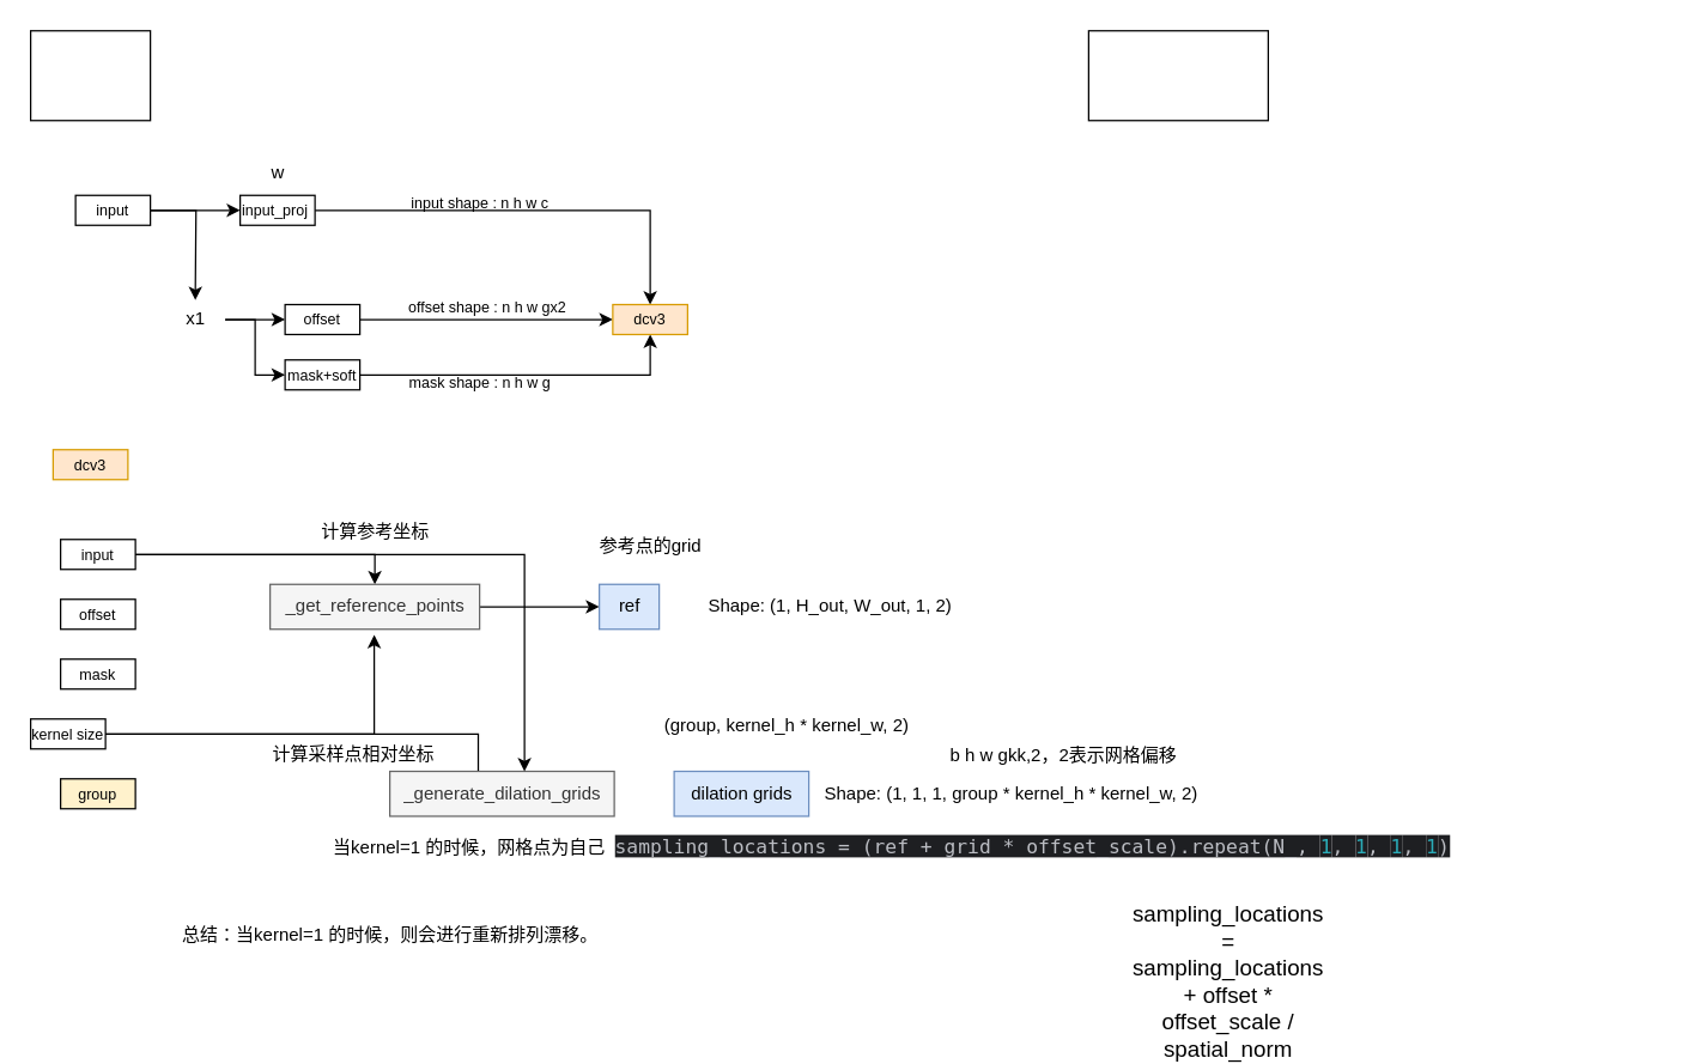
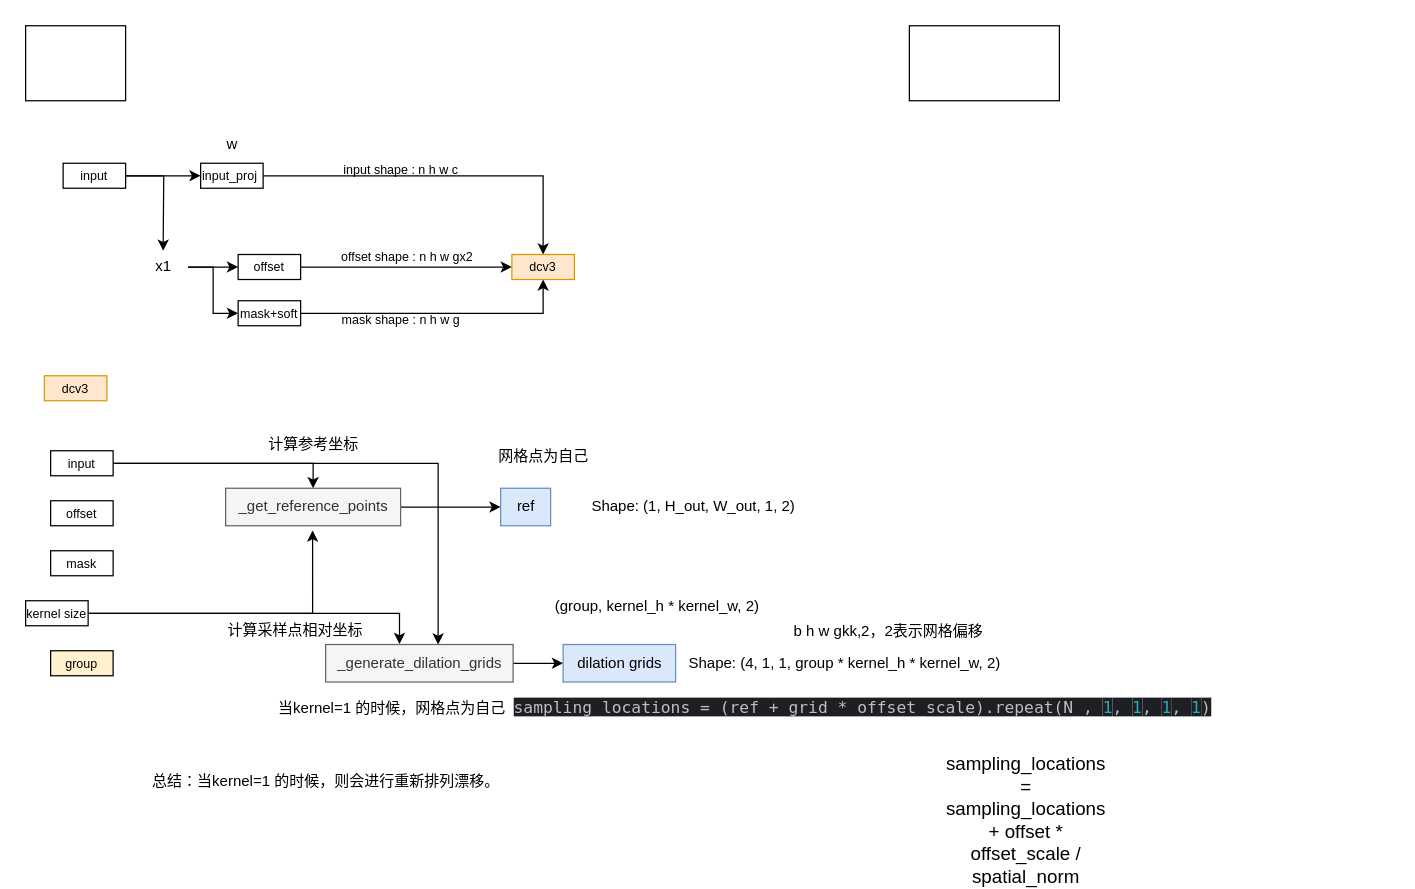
  <mxCell id="0" />
  <mxCell id="1" parent="0" />
  <mxCell id="2" value="" style="rounded=0;whiteSpace=wrap;html=1;" vertex="1" parent="1"><mxGeometry x="727" width="120" height="60" as="geometry" y="20" /></mxCell>
  <mxCell id="3" value="" style="rounded=0;whiteSpace=wrap;html=1;" vertex="1" parent="1"><mxGeometry width="80" height="60" as="geometry" x="20" y="20" /></mxCell>
  <mxCell id="4" style="edgeStyle=orthogonalEdgeStyle;rounded=0;orthogonalLoop=1;jettySize=auto;html=1;entryX=0;entryY=0.5;entryDx=0;entryDy=0;" edge="1" parent="1" source="6" target="10"><mxGeometry relative="1" as="geometry" /></mxCell>
  <mxCell id="5" style="edgeStyle=orthogonalEdgeStyle;rounded=0;orthogonalLoop=1;jettySize=auto;html=1;" edge="1" parent="1" source="6"><mxGeometry relative="1" as="geometry"><mxPoint x="130" y="200" as="targetPoint" /></mxGeometry></mxCell>
  <mxCell id="6" value="&lt;span style=&quot;font-size: 10px;&quot;&gt;input&lt;/span&gt;" style="rounded=0;whiteSpace=wrap;html=1;" vertex="1" parent="1"><mxGeometry x="50" y="130" width="50" height="20" as="geometry" /></mxCell>
  <mxCell id="7" style="edgeStyle=orthogonalEdgeStyle;rounded=0;orthogonalLoop=1;jettySize=auto;html=1;entryX=0;entryY=0.5;entryDx=0;entryDy=0;" edge="1" parent="1" source="8" target="19"><mxGeometry relative="1" as="geometry" /></mxCell>
  <mxCell id="8" value="&lt;font style=&quot;font-size: 10px;&quot;&gt;offset&lt;/font&gt;" style="rounded=0;whiteSpace=wrap;html=1;" vertex="1" parent="1"><mxGeometry x="190" y="203" width="50" height="20" as="geometry" /></mxCell>
  <mxCell id="9" style="edgeStyle=orthogonalEdgeStyle;rounded=0;orthogonalLoop=1;jettySize=auto;html=1;" edge="1" parent="1" source="10" target="19"><mxGeometry relative="1" as="geometry" /></mxCell>
  <mxCell id="10" value="&lt;font style=&quot;font-size: 10px;&quot;&gt;input_proj&amp;nbsp;&lt;/font&gt;" style="rounded=0;whiteSpace=wrap;html=1;" vertex="1" parent="1"><mxGeometry x="160" y="130" width="50" height="20" as="geometry" /></mxCell>
  <mxCell id="11" value="w" style="text;html=1;align=center;verticalAlign=middle;resizable=0;points=[];autosize=1;strokeColor=none;fillColor=none;" vertex="1" parent="1"><mxGeometry x="170" y="100" width="30" height="30" as="geometry" /></mxCell>
  <mxCell id="12" style="edgeStyle=orthogonalEdgeStyle;rounded=0;orthogonalLoop=1;jettySize=auto;html=1;entryX=0;entryY=0.5;entryDx=0;entryDy=0;" edge="1" parent="1" source="14" target="8"><mxGeometry relative="1" as="geometry" /></mxCell>
  <mxCell id="13" style="edgeStyle=orthogonalEdgeStyle;rounded=0;orthogonalLoop=1;jettySize=auto;html=1;entryX=0;entryY=0.5;entryDx=0;entryDy=0;" edge="1" parent="1" source="14" target="16"><mxGeometry relative="1" as="geometry" /></mxCell>
  <mxCell id="14" value="x1" style="text;html=1;align=center;verticalAlign=middle;resizable=0;points=[];autosize=1;strokeColor=none;fillColor=none;" vertex="1" parent="1"><mxGeometry x="110" y="198" width="40" height="30" as="geometry" /></mxCell>
  <mxCell id="15" style="edgeStyle=orthogonalEdgeStyle;rounded=0;orthogonalLoop=1;jettySize=auto;html=1;entryX=0.5;entryY=1;entryDx=0;entryDy=0;" edge="1" parent="1" source="16" target="19"><mxGeometry relative="1" as="geometry" /></mxCell>
  <mxCell id="16" value="&lt;font style=&quot;font-size: 10px;&quot;&gt;mask+soft&lt;/font&gt;" style="rounded=0;whiteSpace=wrap;html=1;" vertex="1" parent="1"><mxGeometry x="190" y="240" width="50" height="20" as="geometry" /></mxCell>
  <mxCell id="17" value="&lt;font style=&quot;font-size: 10px;&quot;&gt;offset shape : n h w gx2&lt;/font&gt;" style="text;html=1;align=center;verticalAlign=middle;resizable=0;points=[];autosize=1;strokeColor=none;fillColor=none;" vertex="1" parent="1"><mxGeometry x="260" y="190" width="130" height="30" as="geometry" /></mxCell>
  <mxCell id="18" value="&lt;font style=&quot;font-size: 10px;&quot;&gt;mask shape : n h w g&lt;/font&gt;" style="text;html=1;align=center;verticalAlign=middle;resizable=0;points=[];autosize=1;strokeColor=none;fillColor=none;" vertex="1" parent="1"><mxGeometry x="260" y="240" width="120" height="30" as="geometry" /></mxCell>
  <mxCell id="19" value="&lt;font style=&quot;font-size: 10px;&quot;&gt;dcv3&lt;/font&gt;" style="rounded=0;whiteSpace=wrap;html=1;fillColor=#ffe6cc;strokeColor=#d79b00;" vertex="1" parent="1"><mxGeometry x="409" y="203" width="50" height="20" as="geometry" /></mxCell>
  <mxCell id="20" value="&lt;font style=&quot;font-size: 10px;&quot;&gt;input shape : n h w c&lt;/font&gt;" style="text;html=1;align=center;verticalAlign=middle;resizable=0;points=[];autosize=1;strokeColor=none;fillColor=none;" vertex="1" parent="1"><mxGeometry x="260" y="120" width="120" height="30" as="geometry" /></mxCell>
  <mxCell id="21" value="&lt;font style=&quot;font-size: 10px;&quot;&gt;dcv3&lt;/font&gt;" style="rounded=0;whiteSpace=wrap;html=1;fillColor=#ffe6cc;strokeColor=#d79b00;" vertex="1" parent="1"><mxGeometry x="35" y="300" width="50" height="20" as="geometry" /></mxCell>
  <mxCell id="22" style="edgeStyle=orthogonalEdgeStyle;rounded=0;orthogonalLoop=1;jettySize=auto;html=1;" edge="1" parent="1" source="23" target="29"><mxGeometry relative="1" as="geometry" /></mxCell>
  <mxCell id="23" value="&lt;font style=&quot;font-size: 10px;&quot;&gt;input&lt;/font&gt;" style="rounded=0;whiteSpace=wrap;html=1;" vertex="1" parent="1"><mxGeometry x="40" y="360" width="50" height="20" as="geometry" /></mxCell>
  <mxCell id="24" value="&lt;font style=&quot;font-size: 10px;&quot;&gt;offset&lt;/font&gt;" style="rounded=0;whiteSpace=wrap;html=1;" vertex="1" parent="1"><mxGeometry x="40" y="400" width="50" height="20" as="geometry" /></mxCell>
  <mxCell id="25" value="&lt;font style=&quot;font-size: 10px;&quot;&gt;mask&lt;/font&gt;" style="rounded=0;whiteSpace=wrap;html=1;" vertex="1" parent="1"><mxGeometry x="40" y="440" width="50" height="20" as="geometry" /></mxCell>
  <mxCell id="26" value="&lt;font style=&quot;font-size: 10px;&quot;&gt;kernel size&lt;/font&gt;" style="rounded=0;whiteSpace=wrap;html=1;" vertex="1" parent="1"><mxGeometry x="20" y="480" width="50" height="20" as="geometry" /></mxCell>
  <mxCell id="27" value="&lt;font style=&quot;font-size: 10px;&quot;&gt;group&lt;/font&gt;" style="rounded=0;whiteSpace=wrap;html=1;fillColor=#fff2cc;" vertex="1" parent="1"><mxGeometry x="40" y="520" width="50" height="20" as="geometry" /></mxCell>
  <mxCell id="28" style="edgeStyle=orthogonalEdgeStyle;rounded=0;orthogonalLoop=1;jettySize=auto;html=1;" edge="1" parent="1" source="29"><mxGeometry relative="1" as="geometry"><mxPoint x="400" y="405" as="targetPoint" /></mxGeometry></mxCell>
  <mxCell id="29" value="_get_reference_points" style="text;html=1;align=center;verticalAlign=middle;resizable=0;points=[];autosize=1;strokeColor=#666666;fillColor=#f5f5f5;fontColor=#333333;" vertex="1" parent="1"><mxGeometry x="180" y="390" width="140" height="30" as="geometry" /></mxCell>
  <mxCell id="30" style="edgeStyle=orthogonalEdgeStyle;rounded=0;orthogonalLoop=1;jettySize=auto;html=1;entryX=0.497;entryY=1.124;entryDx=0;entryDy=0;entryPerimeter=0;" edge="1" parent="1" source="26" target="29"><mxGeometry relative="1" as="geometry" /></mxCell>
  <mxCell id="31" value="ref" style="text;html=1;align=center;verticalAlign=middle;resizable=0;points=[];autosize=1;strokeColor=#6c8ebf;fillColor=#dae8fc;" vertex="1" parent="1"><mxGeometry x="400" y="390" width="40" height="30" as="geometry" /></mxCell>
  <mxCell id="32" value="Shape: (1, H_out, W_out, 1, 2)" style="text;html=1;align=center;verticalAlign=middle;resizable=0;points=[];autosize=1;strokeColor=none;fillColor=none;" vertex="1" parent="1"><mxGeometry x="459" y="390" width="190" height="30" as="geometry" /></mxCell>
+ <mxCell id="33" style="edgeStyle=orthogonalEdgeStyle;rounded=0;orthogonalLoop=1;jettySize=auto;html=1;" edge="1" parent="1" source="34" target="38"><mxGeometry relative="1" as="geometry" /></mxCell>
  <mxCell id="34" value="_generate_dilation_grids" style="text;html=1;align=center;verticalAlign=middle;resizable=0;points=[];autosize=1;strokeColor=#666666;fillColor=#f5f5f5;fontColor=#333333;" vertex="1" parent="1"><mxGeometry x="260" y="515" width="150" height="30" as="geometry" /></mxCell>
  <mxCell id="35" style="edgeStyle=orthogonalEdgeStyle;rounded=0;orthogonalLoop=1;jettySize=auto;html=1;" edge="1" parent="1" source="23" target="34"><mxGeometry relative="1" as="geometry"><mxPoint x="290" y="530" as="targetPoint" /><Array as="points"><mxPoint x="350" y="370" /></Array></mxGeometry></mxCell>
- <mxCell id="36" style="edgeStyle=orthogonalEdgeStyle;rounded=0;orthogonalLoop=1;jettySize=auto;html=1;entryX=0.394;entryY=-0.012;entryDx=0;entryDy=0;entryPerimeter=0;endArrow=none;" edge="1" parent="1" source="26" target="34"><mxGeometry relative="1" as="geometry"><mxPoint x="319" y="510" as="targetPoint" /></mxGeometry></mxCell>
- <mxCell id="37" value="参考点的grid" style="text;html=1;align=center;verticalAlign=middle;resizable=0;points=[];autosize=1;strokeColor=none;fillColor=none;" vertex="1" parent="1"><mxGeometry x="389" y="350" width="90" height="30" as="geometry" /></mxCell>
+ <mxCell id="36" style="edgeStyle=orthogonalEdgeStyle;rounded=0;orthogonalLoop=1;jettySize=auto;html=1;entryX=0.394;entryY=-0.012;entryDx=0;entryDy=0;entryPerimeter=0;" edge="1" parent="1" source="26" target="34"><mxGeometry relative="1" as="geometry"><mxPoint x="319" y="510" as="targetPoint" /></mxGeometry></mxCell>
+ <mxCell id="37" value="网格点为自己" style="text;html=1;align=center;verticalAlign=middle;resizable=0;points=[];autosize=1;strokeColor=none;fillColor=none;" vertex="1" parent="1"><mxGeometry x="389" y="350" width="90" height="30" as="geometry" /></mxCell>
  <mxCell id="38" value="dilation grids" style="text;html=1;align=center;verticalAlign=middle;resizable=0;points=[];autosize=1;strokeColor=#6c8ebf;fillColor=#dae8fc;" vertex="1" parent="1"><mxGeometry x="450" y="515" width="90" height="30" as="geometry" /></mxCell>
  <mxCell id="39" value="计算采样点相对坐标" style="text;whiteSpace=wrap;html=1;" vertex="1" parent="1"><mxGeometry x="180" y="490" width="120" height="30" as="geometry" /></mxCell>
  <mxCell id="40" value="计算参考坐标" style="text;html=1;align=center;verticalAlign=middle;resizable=0;points=[];autosize=1;strokeColor=none;fillColor=none;" vertex="1" parent="1"><mxGeometry x="200" y="340" width="100" height="30" as="geometry" /></mxCell>
- <mxCell id="41" value="Shape: (1, 1, 1, group * kernel_h * kernel_w, 2)" style="text;html=1;align=center;verticalAlign=middle;resizable=0;points=[];autosize=1;strokeColor=none;fillColor=none;" vertex="1" parent="1"><mxGeometry x="540" y="515" width="270" height="30" as="geometry" /></mxCell>
+ <mxCell id="41" value="Shape: (4, 1, 1, group * kernel_h * kernel_w, 2)" style="text;html=1;align=center;verticalAlign=middle;resizable=0;points=[];autosize=1;strokeColor=none;fillColor=none;" vertex="1" parent="1"><mxGeometry x="540" y="515" width="270" height="30" as="geometry" /></mxCell>
  <mxCell id="42" value="(group, kernel_h * kernel_w, 2)" style="text;html=1;align=center;verticalAlign=middle;resizable=0;points=[];autosize=1;strokeColor=none;fillColor=none;" vertex="1" parent="1"><mxGeometry x="430" y="470" width="190" height="30" as="geometry" /></mxCell>
  <mxCell id="43" value="b h w gkk,2，2表示网格偏移" style="text;html=1;align=center;verticalAlign=middle;resizable=0;points=[];autosize=1;strokeColor=none;fillColor=none;" vertex="1" parent="1"><mxGeometry x="625" y="490" width="170" height="30" as="geometry" /></mxCell>
  <mxCell id="44" value="当kernel=1 的时候，网格点为自己&amp;nbsp;&amp;nbsp;&lt;span style=&quot;font-family: &amp;quot;JetBrains Mono&amp;quot;, monospace; font-size: 9.8pt; background-color: rgb(30, 31, 34); color: rgb(188, 190, 196);&quot;&gt;sampling_locations = (ref + grid * offset_scale).repeat(N_, &lt;/span&gt;&lt;span style=&quot;font-family: &amp;quot;JetBrains Mono&amp;quot;, monospace; font-size: 9.8pt; background-color: rgb(30, 31, 34); color: rgb(42, 172, 184);&quot;&gt;1&lt;/span&gt;&lt;span style=&quot;font-family: &amp;quot;JetBrains Mono&amp;quot;, monospace; font-size: 9.8pt; background-color: rgb(30, 31, 34); color: rgb(188, 190, 196);&quot;&gt;, &lt;/span&gt;&lt;span style=&quot;font-family: &amp;quot;JetBrains Mono&amp;quot;, monospace; font-size: 9.8pt; background-color: rgb(30, 31, 34); color: rgb(42, 172, 184);&quot;&gt;1&lt;/span&gt;&lt;span style=&quot;font-family: &amp;quot;JetBrains Mono&amp;quot;, monospace; font-size: 9.8pt; background-color: rgb(30, 31, 34); color: rgb(188, 190, 196);&quot;&gt;, &lt;/span&gt;&lt;span style=&quot;font-family: &amp;quot;JetBrains Mono&amp;quot;, monospace; font-size: 9.8pt; background-color: rgb(30, 31, 34); color: rgb(42, 172, 184);&quot;&gt;1&lt;/span&gt;&lt;span style=&quot;font-family: &amp;quot;JetBrains Mono&amp;quot;, monospace; font-size: 9.8pt; background-color: rgb(30, 31, 34); color: rgb(188, 190, 196);&quot;&gt;, &lt;/span&gt;&lt;span style=&quot;font-family: &amp;quot;JetBrains Mono&amp;quot;, monospace; font-size: 9.8pt; background-color: rgb(30, 31, 34); color: rgb(42, 172, 184);&quot;&gt;1&lt;/span&gt;&lt;span style=&quot;font-family: &amp;quot;JetBrains Mono&amp;quot;, monospace; font-size: 9.8pt; background-color: rgb(30, 31, 34); color: rgb(188, 190, 196);&quot;&gt;)&lt;/span&gt;" style="text;html=1;align=center;verticalAlign=middle;resizable=0;points=[];autosize=1;strokeColor=none;fillColor=none;" vertex="1" parent="1"><mxGeometry x="240" y="550" width="710" height="30" as="geometry" /></mxCell>
  <mxCell id="45" value="&lt;span style=&quot;font-family: &amp;quot;Microsoft YaHei&amp;quot;, Arial, Helvetica, sans-serif, 宋体; font-size: 15px; text-align: start; text-wrap: wrap; background-color: rgb(255, 255, 255);&quot;&gt;sampling_locations = sampling_locations + offset * offset_scale / spatial_norm&lt;/span&gt;" style="text;html=1;align=center;verticalAlign=middle;resizable=0;points=[];autosize=1;strokeColor=none;fillColor=none;" vertex="1" parent="1"><mxGeometry x="530" y="640" width="580" height="30" as="geometry" /></mxCell>
  <mxCell id="46" value="总结：当kernel=1 的时候，则会进行重新排列漂移。" style="text;html=1;align=center;verticalAlign=middle;resizable=0;points=[];autosize=1;strokeColor=none;fillColor=none;" vertex="1" parent="1"><mxGeometry x="110" y="610" width="300" height="30" as="geometry" /></mxCell>
